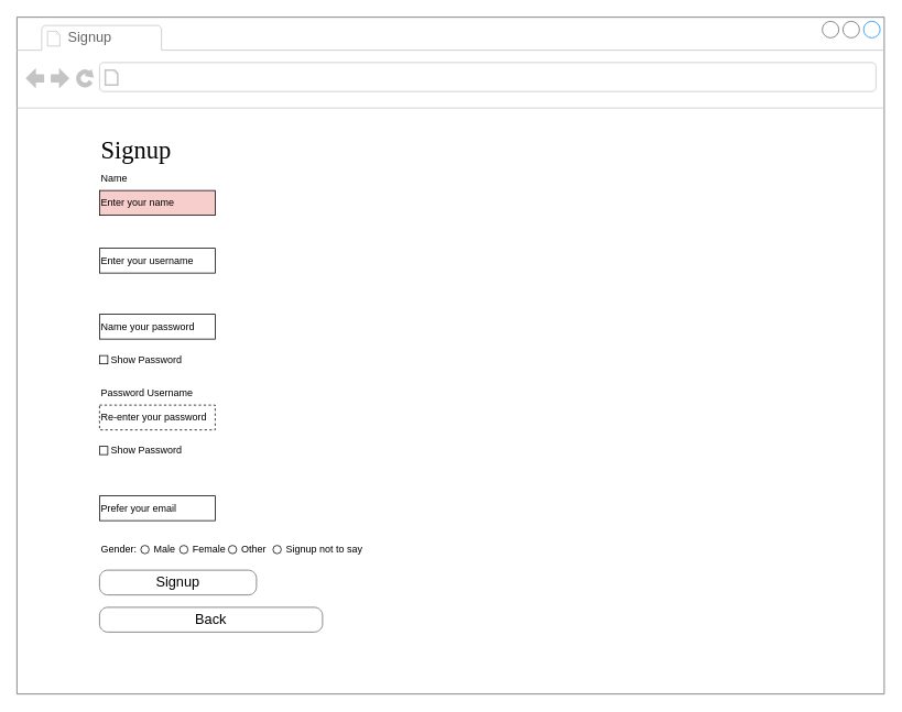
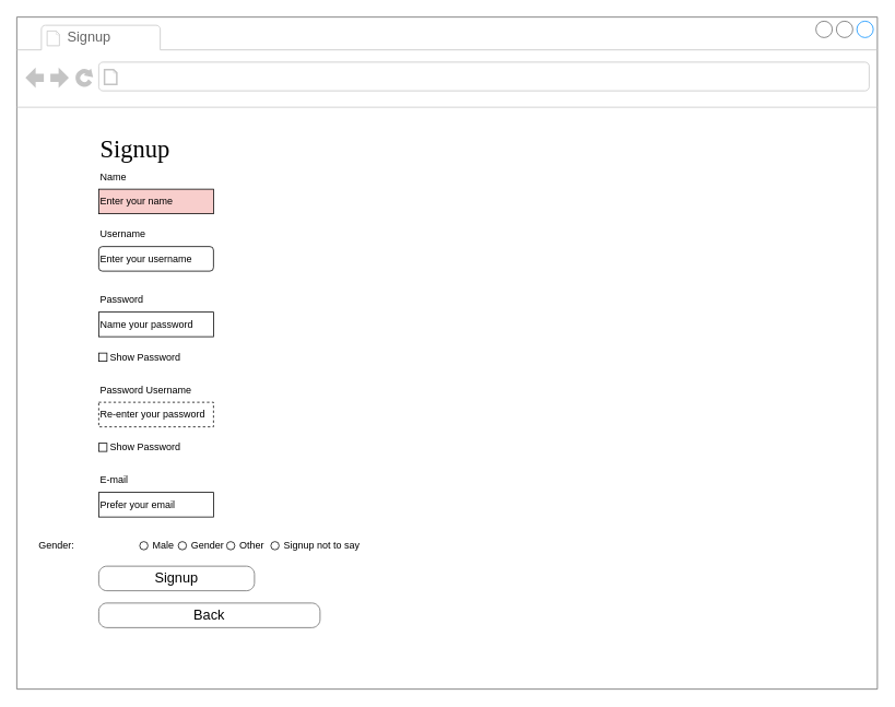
  <mxCell id="0" />
  <mxCell id="1" parent="0" />
  <mxCell id="2" value="" style="strokeWidth=1;shadow=0;dashed=0;align=center;html=1;shape=mxgraph.mockup.containers.browserWindow;rSize=0;strokeColor=#666666;mainText=,;recursiveResize=0;rounded=0;labelBackgroundColor=none;fontFamily=Verdana;fontSize=12" parent="1" vertex="1"><mxGeometry x="20" y="20" width="1050" height="820" as="geometry" /></mxCell>
  <mxCell id="3" value="Signup" style="strokeWidth=1;shadow=0;dashed=0;align=center;html=1;shape=mxgraph.mockup.containers.anchor;fontSize=17;fontColor=#666666;align=left;" parent="2" vertex="1"><mxGeometry x="60" y="12" width="110" height="26" as="geometry" /></mxCell>
  <mxCell id="4" value="Signup" style="text;html=1;points=[];align=left;verticalAlign=top;spacingTop=-4;fontSize=30;fontFamily=Verdana" parent="2" vertex="1"><mxGeometry x="100" y="140" width="340" height="50" as="geometry" /></mxCell>
  <mxCell id="5" value="Signup" style="strokeWidth=1;shadow=0;dashed=0;align=center;html=1;shape=mxgraph.mockup.buttons.button;strokeColor=#666666;mainText=;buttonStyle=round;fontSize=17;fontStyle=0;fillColor=none;whiteSpace=wrap;rounded=0;labelBackgroundColor=none;" parent="2" vertex="1"><mxGeometry x="100" y="670" width="190" height="30" as="geometry" /></mxCell>
  <mxCell id="6" value="Back" style="strokeWidth=1;shadow=0;dashed=0;align=center;html=1;shape=mxgraph.mockup.buttons.button;strokeColor=#666666;mainText=;buttonStyle=round;fontSize=17;fontStyle=0;fillColor=none;whiteSpace=wrap;rounded=0;labelBackgroundColor=none;" parent="2" vertex="1"><mxGeometry x="100" y="715" width="270" height="30" as="geometry" /></mxCell>
  <mxCell id="7" value="Name" style="text;html=1;strokeColor=none;fillColor=none;align=left;verticalAlign=middle;whiteSpace=wrap;rounded=0;" vertex="1" parent="2"><mxGeometry x="100" y="180" width="110" height="30" as="geometry" /></mxCell>
+ <mxCell id="8" value="Username" style="text;html=1;strokeColor=none;fillColor=none;align=left;verticalAlign=middle;whiteSpace=wrap;rounded=0;" vertex="1" parent="2"><mxGeometry x="100" y="250" width="110" height="30" as="geometry" /></mxCell>
  <mxCell id="9" value="Enter your name" style="rounded=0;whiteSpace=wrap;html=1;align=left;fillColor=#f8cecc;" vertex="1" parent="2"><mxGeometry x="100" y="210" width="140" height="30" as="geometry" /></mxCell>
- <mxCell id="10" value="Enter your username" style="rounded=0;whiteSpace=wrap;html=1;align=left;" vertex="1" parent="2"><mxGeometry x="100" y="280" width="140" height="30" as="geometry" /></mxCell>
+ <mxCell id="10" value="Enter your username" style="whiteSpace=wrap;html=1;align=left;rounded=1;" vertex="1" parent="2"><mxGeometry x="100" y="280" width="140" height="30" as="geometry" /></mxCell>
+ <mxCell id="11" value="Password" style="text;html=1;strokeColor=none;fillColor=none;align=left;verticalAlign=middle;whiteSpace=wrap;rounded=0;" vertex="1" parent="2"><mxGeometry x="100" y="330" width="110" height="30" as="geometry" /></mxCell>
  <mxCell id="12" value="Password Username" style="text;html=1;strokeColor=none;fillColor=none;align=left;verticalAlign=middle;whiteSpace=wrap;rounded=0;" vertex="1" parent="2"><mxGeometry x="100" y="440" width="130" height="30" as="geometry" /></mxCell>
  <mxCell id="13" value="Name your password" style="rounded=0;whiteSpace=wrap;html=1;align=left;" vertex="1" parent="2"><mxGeometry x="100" y="360" width="140" height="30" as="geometry" /></mxCell>
  <mxCell id="14" value="Re-enter your password" style="rounded=0;whiteSpace=wrap;html=1;align=left;dashed=1;" vertex="1" parent="2"><mxGeometry x="100" y="470" width="140" height="30" as="geometry" /></mxCell>
  <mxCell id="15" value="" style="group" vertex="1" connectable="0" parent="2"><mxGeometry x="100" y="400" width="132" height="30" as="geometry" /></mxCell>
  <mxCell id="16" value="" style="rounded=0;whiteSpace=wrap;html=1;" vertex="1" parent="15"><mxGeometry y="10" width="10" height="10" as="geometry" /></mxCell>
  <mxCell id="17" value="Show Password" style="text;html=1;strokeColor=none;fillColor=none;align=left;verticalAlign=middle;whiteSpace=wrap;rounded=0;" vertex="1" parent="15"><mxGeometry x="12" width="120" height="30" as="geometry" /></mxCell>
  <mxCell id="18" value="" style="group" vertex="1" connectable="0" parent="2"><mxGeometry x="100" y="510" width="132" height="30" as="geometry" /></mxCell>
  <mxCell id="19" value="" style="rounded=0;whiteSpace=wrap;html=1;" vertex="1" parent="18"><mxGeometry y="10" width="10" height="10" as="geometry" /></mxCell>
  <mxCell id="20" value="Show Password" style="text;html=1;strokeColor=none;fillColor=none;align=left;verticalAlign=middle;whiteSpace=wrap;rounded=0;" vertex="1" parent="18"><mxGeometry x="12" width="120" height="30" as="geometry" /></mxCell>
+ <mxCell id="21" value="E-mail" style="text;html=1;strokeColor=none;fillColor=none;align=left;verticalAlign=middle;whiteSpace=wrap;rounded=0;" vertex="1" parent="2"><mxGeometry x="100" y="550" width="130" height="30" as="geometry" /></mxCell>
  <mxCell id="22" value="Prefer your email" style="rounded=0;whiteSpace=wrap;html=1;align=left;" vertex="1" parent="2"><mxGeometry x="100" y="580" width="140" height="30" as="geometry" /></mxCell>
- <mxCell id="23" value="Gender:" style="text;html=1;strokeColor=none;fillColor=none;align=left;verticalAlign=middle;whiteSpace=wrap;rounded=0;" vertex="1" parent="2"><mxGeometry x="100" y="630" width="50" height="30" as="geometry" /></mxCell>
+ <mxCell id="23" value="Gender:" style="text;html=1;strokeColor=none;fillColor=none;align=left;verticalAlign=middle;whiteSpace=wrap;rounded=0;" vertex="1" parent="2"><mxGeometry x="25" y="630" width="50" height="30" as="geometry" /></mxCell>
  <mxCell id="24" value="" style="group" vertex="1" connectable="0" parent="2"><mxGeometry x="150" y="630" width="54" height="30" as="geometry" /></mxCell>
  <mxCell id="25" value="" style="ellipse;whiteSpace=wrap;html=1;aspect=fixed;" vertex="1" parent="24"><mxGeometry y="10" width="10" height="10" as="geometry" /></mxCell>
  <mxCell id="26" value="Male" style="text;html=1;strokeColor=none;fillColor=none;align=left;verticalAlign=middle;whiteSpace=wrap;rounded=0;" vertex="1" parent="24"><mxGeometry x="14" width="40" height="30" as="geometry" /></mxCell>
  <mxCell id="27" value="" style="group" vertex="1" connectable="0" parent="2"><mxGeometry x="256" y="630" width="60" height="30" as="geometry" /></mxCell>
  <mxCell id="28" value="" style="ellipse;whiteSpace=wrap;html=1;aspect=fixed;" vertex="1" parent="27"><mxGeometry y="10" width="10" height="10" as="geometry" /></mxCell>
  <mxCell id="29" value="Other" style="text;html=1;strokeColor=none;fillColor=none;align=left;verticalAlign=middle;whiteSpace=wrap;rounded=0;" vertex="1" parent="27"><mxGeometry x="14" width="46" height="30" as="geometry" /></mxCell>
  <mxCell id="30" value="" style="group" vertex="1" connectable="0" parent="2"><mxGeometry x="310" y="630" width="110" height="30" as="geometry" /></mxCell>
  <mxCell id="31" value="" style="ellipse;whiteSpace=wrap;html=1;aspect=fixed;" vertex="1" parent="30"><mxGeometry y="10" width="10" height="10" as="geometry" /></mxCell>
  <mxCell id="32" value="Signup not to say" style="text;html=1;strokeColor=none;fillColor=none;align=left;verticalAlign=middle;whiteSpace=wrap;rounded=0;" vertex="1" parent="30"><mxGeometry x="14" width="96" height="30" as="geometry" /></mxCell>
  <mxCell id="33" value="" style="group" vertex="1" connectable="0" parent="1"><mxGeometry x="217" y="650" width="60" height="30" as="geometry" /></mxCell>
  <mxCell id="34" value="" style="ellipse;whiteSpace=wrap;html=1;aspect=fixed;" vertex="1" parent="33"><mxGeometry y="10" width="10" height="10" as="geometry" /></mxCell>
- <mxCell id="35" value="Female" style="text;html=1;strokeColor=none;fillColor=none;align=left;verticalAlign=middle;whiteSpace=wrap;rounded=0;" vertex="1" parent="33"><mxGeometry x="14" width="46" height="30" as="geometry" /></mxCell>
+ <mxCell id="35" value="Gender" style="text;html=1;strokeColor=none;fillColor=none;align=left;verticalAlign=middle;whiteSpace=wrap;rounded=0;" vertex="1" parent="33"><mxGeometry x="14" width="46" height="30" as="geometry" /></mxCell>
